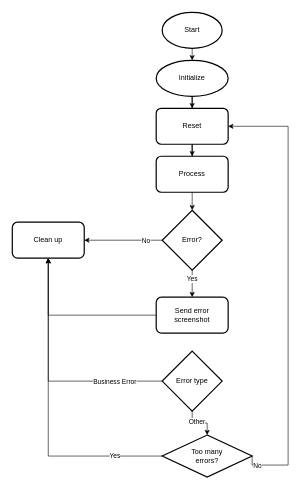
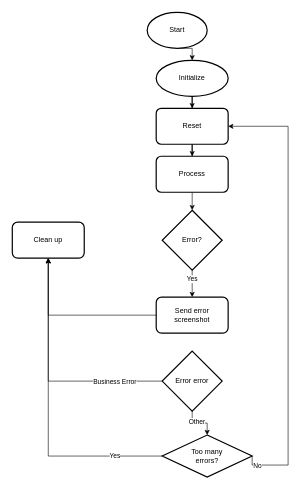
  <mxCell id="0" />
  <mxCell id="1" parent="0" />
  <mxCell id="2" style="edgeStyle=orthogonalEdgeStyle;rounded=0;orthogonalLoop=1;jettySize=auto;html=1;exitX=0.5;exitY=1;exitDx=0;exitDy=0;exitPerimeter=0;entryX=0.5;entryY=0;entryDx=0;entryDy=0;" parent="1" source="3" target="4" edge="1"><mxGeometry relative="1" as="geometry" /></mxCell>
- <mxCell id="3" value="Start" style="strokeWidth=2;html=1;shape=mxgraph.flowchart.start_1;whiteSpace=wrap;" parent="1" vertex="1"><mxGeometry x="270" y="20" width="100" height="60" as="geometry" /></mxCell>
+ <mxCell id="3" value="Start" style="strokeWidth=2;html=1;shape=mxgraph.flowchart.start_1;whiteSpace=wrap;" parent="1" vertex="1"><mxGeometry x="245" y="20" width="100" height="60" as="geometry" /></mxCell>
  <mxCell id="4" value="Initialize" style="ellipse;whiteSpace=wrap;html=1;absoluteArcSize=1;arcSize=14;strokeWidth=2;" parent="1" vertex="1"><mxGeometry x="260" y="100" width="120" height="60" as="geometry" /></mxCell>
  <mxCell id="5" value="" style="edgeStyle=orthogonalEdgeStyle;rounded=0;orthogonalLoop=1;jettySize=auto;html=1;exitX=0.5;exitY=1;exitDx=0;exitDy=0;" parent="1" source="4" target="7" edge="1"><mxGeometry relative="1" as="geometry"><mxPoint x="320" y="160" as="sourcePoint" /></mxGeometry></mxCell>
  <mxCell id="6" value="" style="edgeStyle=orthogonalEdgeStyle;rounded=0;orthogonalLoop=1;jettySize=auto;html=1;" parent="1" source="7" target="9" edge="1"><mxGeometry relative="1" as="geometry" /></mxCell>
  <mxCell id="7" value="Reset" style="whiteSpace=wrap;html=1;rounded=1;arcSize=14;strokeWidth=2;" parent="1" vertex="1"><mxGeometry x="260" y="180" width="120" height="60" as="geometry" /></mxCell>
  <mxCell id="8" style="edgeStyle=orthogonalEdgeStyle;rounded=0;orthogonalLoop=1;jettySize=auto;html=1;exitX=0.5;exitY=1;exitDx=0;exitDy=0;entryX=0.5;entryY=0;entryDx=0;entryDy=0;entryPerimeter=0;" parent="1" source="9" target="14" edge="1"><mxGeometry relative="1" as="geometry" /></mxCell>
  <mxCell id="9" value="Process" style="whiteSpace=wrap;html=1;rounded=1;arcSize=14;strokeWidth=2;" parent="1" vertex="1"><mxGeometry x="260" y="260" width="120" height="60" as="geometry" /></mxCell>
- <mxCell id="10" value="" style="edgeStyle=orthogonalEdgeStyle;rounded=0;orthogonalLoop=1;jettySize=auto;html=1;" parent="1" source="14" target="15" edge="1"><mxGeometry relative="1" as="geometry" /></mxCell>
- <mxCell id="11" value="No" style="edgeLabel;html=1;align=center;verticalAlign=middle;resizable=0;points=[];" parent="10" vertex="1" connectable="0"><mxGeometry x="-0.652" relative="1" as="geometry"><mxPoint x="-5" as="offset" /></mxGeometry></mxCell>
  <mxCell id="12" value="" style="edgeStyle=orthogonalEdgeStyle;rounded=0;orthogonalLoop=1;jettySize=auto;html=1;" parent="1" source="14" target="22" edge="1"><mxGeometry relative="1" as="geometry" /></mxCell>
  <mxCell id="13" value="Yes" style="edgeLabel;html=1;align=center;verticalAlign=middle;resizable=0;points=[];" parent="12" vertex="1" connectable="0"><mxGeometry x="-0.371" y="1" relative="1" as="geometry"><mxPoint x="-2" as="offset" /></mxGeometry></mxCell>
  <mxCell id="14" value="Error?" style="strokeWidth=2;html=1;shape=mxgraph.flowchart.decision;whiteSpace=wrap;" parent="1" vertex="1"><mxGeometry x="270" y="350" width="100" height="100" as="geometry" /></mxCell>
  <mxCell id="15" value="Clean up" style="rounded=1;whiteSpace=wrap;html=1;strokeWidth=2;" parent="1" vertex="1"><mxGeometry x="20" y="370" width="120" height="60" as="geometry" /></mxCell>
  <mxCell id="16" style="edgeStyle=orthogonalEdgeStyle;rounded=0;orthogonalLoop=1;jettySize=auto;html=1;exitX=0;exitY=0.5;exitDx=0;exitDy=0;exitPerimeter=0;entryX=0.5;entryY=1;entryDx=0;entryDy=0;" parent="1" source="20" target="15" edge="1"><mxGeometry relative="1" as="geometry" /></mxCell>
  <mxCell id="17" value="Yes" style="edgeLabel;html=1;align=center;verticalAlign=middle;resizable=0;points=[];" parent="16" vertex="1" connectable="0"><mxGeometry x="-0.694" y="-1" relative="1" as="geometry"><mxPoint as="offset" /></mxGeometry></mxCell>
  <mxCell id="18" style="edgeStyle=orthogonalEdgeStyle;rounded=0;orthogonalLoop=1;jettySize=auto;html=1;exitX=1;exitY=0.5;exitDx=0;exitDy=0;exitPerimeter=0;entryX=1;entryY=0.5;entryDx=0;entryDy=0;" parent="1" source="20" target="7" edge="1"><mxGeometry relative="1" as="geometry"><Array as="points"><mxPoint x="480" y="775" /><mxPoint x="480" y="210" /></Array></mxGeometry></mxCell>
  <mxCell id="19" value="No" style="edgeLabel;html=1;align=center;verticalAlign=middle;resizable=0;points=[];" parent="18" vertex="1" connectable="0"><mxGeometry x="-0.939" y="-1" relative="1" as="geometry"><mxPoint y="-1" as="offset" /></mxGeometry></mxCell>
  <mxCell id="20" value="Too many &lt;br&gt;errors?" style="strokeWidth=2;html=1;shape=mxgraph.flowchart.decision;whiteSpace=wrap;" parent="1" vertex="1"><mxGeometry x="270" y="725" width="150" height="70" as="geometry" /></mxCell>
  <mxCell id="21" value="" style="edgeStyle=orthogonalEdgeStyle;rounded=0;orthogonalLoop=1;jettySize=auto;html=1;" parent="1" source="22" target="15" edge="1"><mxGeometry relative="1" as="geometry"><mxPoint x="320" y="615" as="targetPoint" /></mxGeometry></mxCell>
  <mxCell id="22" value="Send error screenshot" style="rounded=1;whiteSpace=wrap;html=1;strokeWidth=2;" parent="1" vertex="1"><mxGeometry x="260" y="495" width="120" height="60" as="geometry" /></mxCell>
  <mxCell id="23" style="edgeStyle=orthogonalEdgeStyle;rounded=0;orthogonalLoop=1;jettySize=auto;html=1;exitX=0.5;exitY=1;exitDx=0;exitDy=0;exitPerimeter=0;entryX=0.5;entryY=0;entryDx=0;entryDy=0;entryPerimeter=0;" parent="1" source="27" target="20" edge="1"><mxGeometry relative="1" as="geometry" /></mxCell>
  <mxCell id="24" value="Other" style="edgeLabel;html=1;align=center;verticalAlign=middle;resizable=0;points=[];" parent="23" vertex="1" connectable="0"><mxGeometry x="-0.112" y="1" relative="1" as="geometry"><mxPoint x="-2" y="-2" as="offset" /></mxGeometry></mxCell>
  <mxCell id="25" style="edgeStyle=orthogonalEdgeStyle;rounded=0;orthogonalLoop=1;jettySize=auto;html=1;exitX=0;exitY=0.5;exitDx=0;exitDy=0;exitPerimeter=0;entryX=0.5;entryY=1;entryDx=0;entryDy=0;" parent="1" source="27" target="15" edge="1"><mxGeometry relative="1" as="geometry" /></mxCell>
  <mxCell id="26" value="Business Error" style="edgeLabel;html=1;align=center;verticalAlign=middle;resizable=0;points=[];" parent="25" vertex="1" connectable="0"><mxGeometry x="-0.607" y="3" relative="1" as="geometry"><mxPoint x="-2" y="-3" as="offset" /></mxGeometry></mxCell>
- <mxCell id="27" value="Error type" style="strokeWidth=2;html=1;shape=mxgraph.flowchart.decision;whiteSpace=wrap;" parent="1" vertex="1"><mxGeometry x="270" y="585" width="100" height="100" as="geometry" /></mxCell>
+ <mxCell id="27" value="Error error" style="strokeWidth=2;html=1;shape=mxgraph.flowchart.decision;whiteSpace=wrap;" parent="1" vertex="1"><mxGeometry x="270" y="585" width="100" height="100" as="geometry" /></mxCell>
